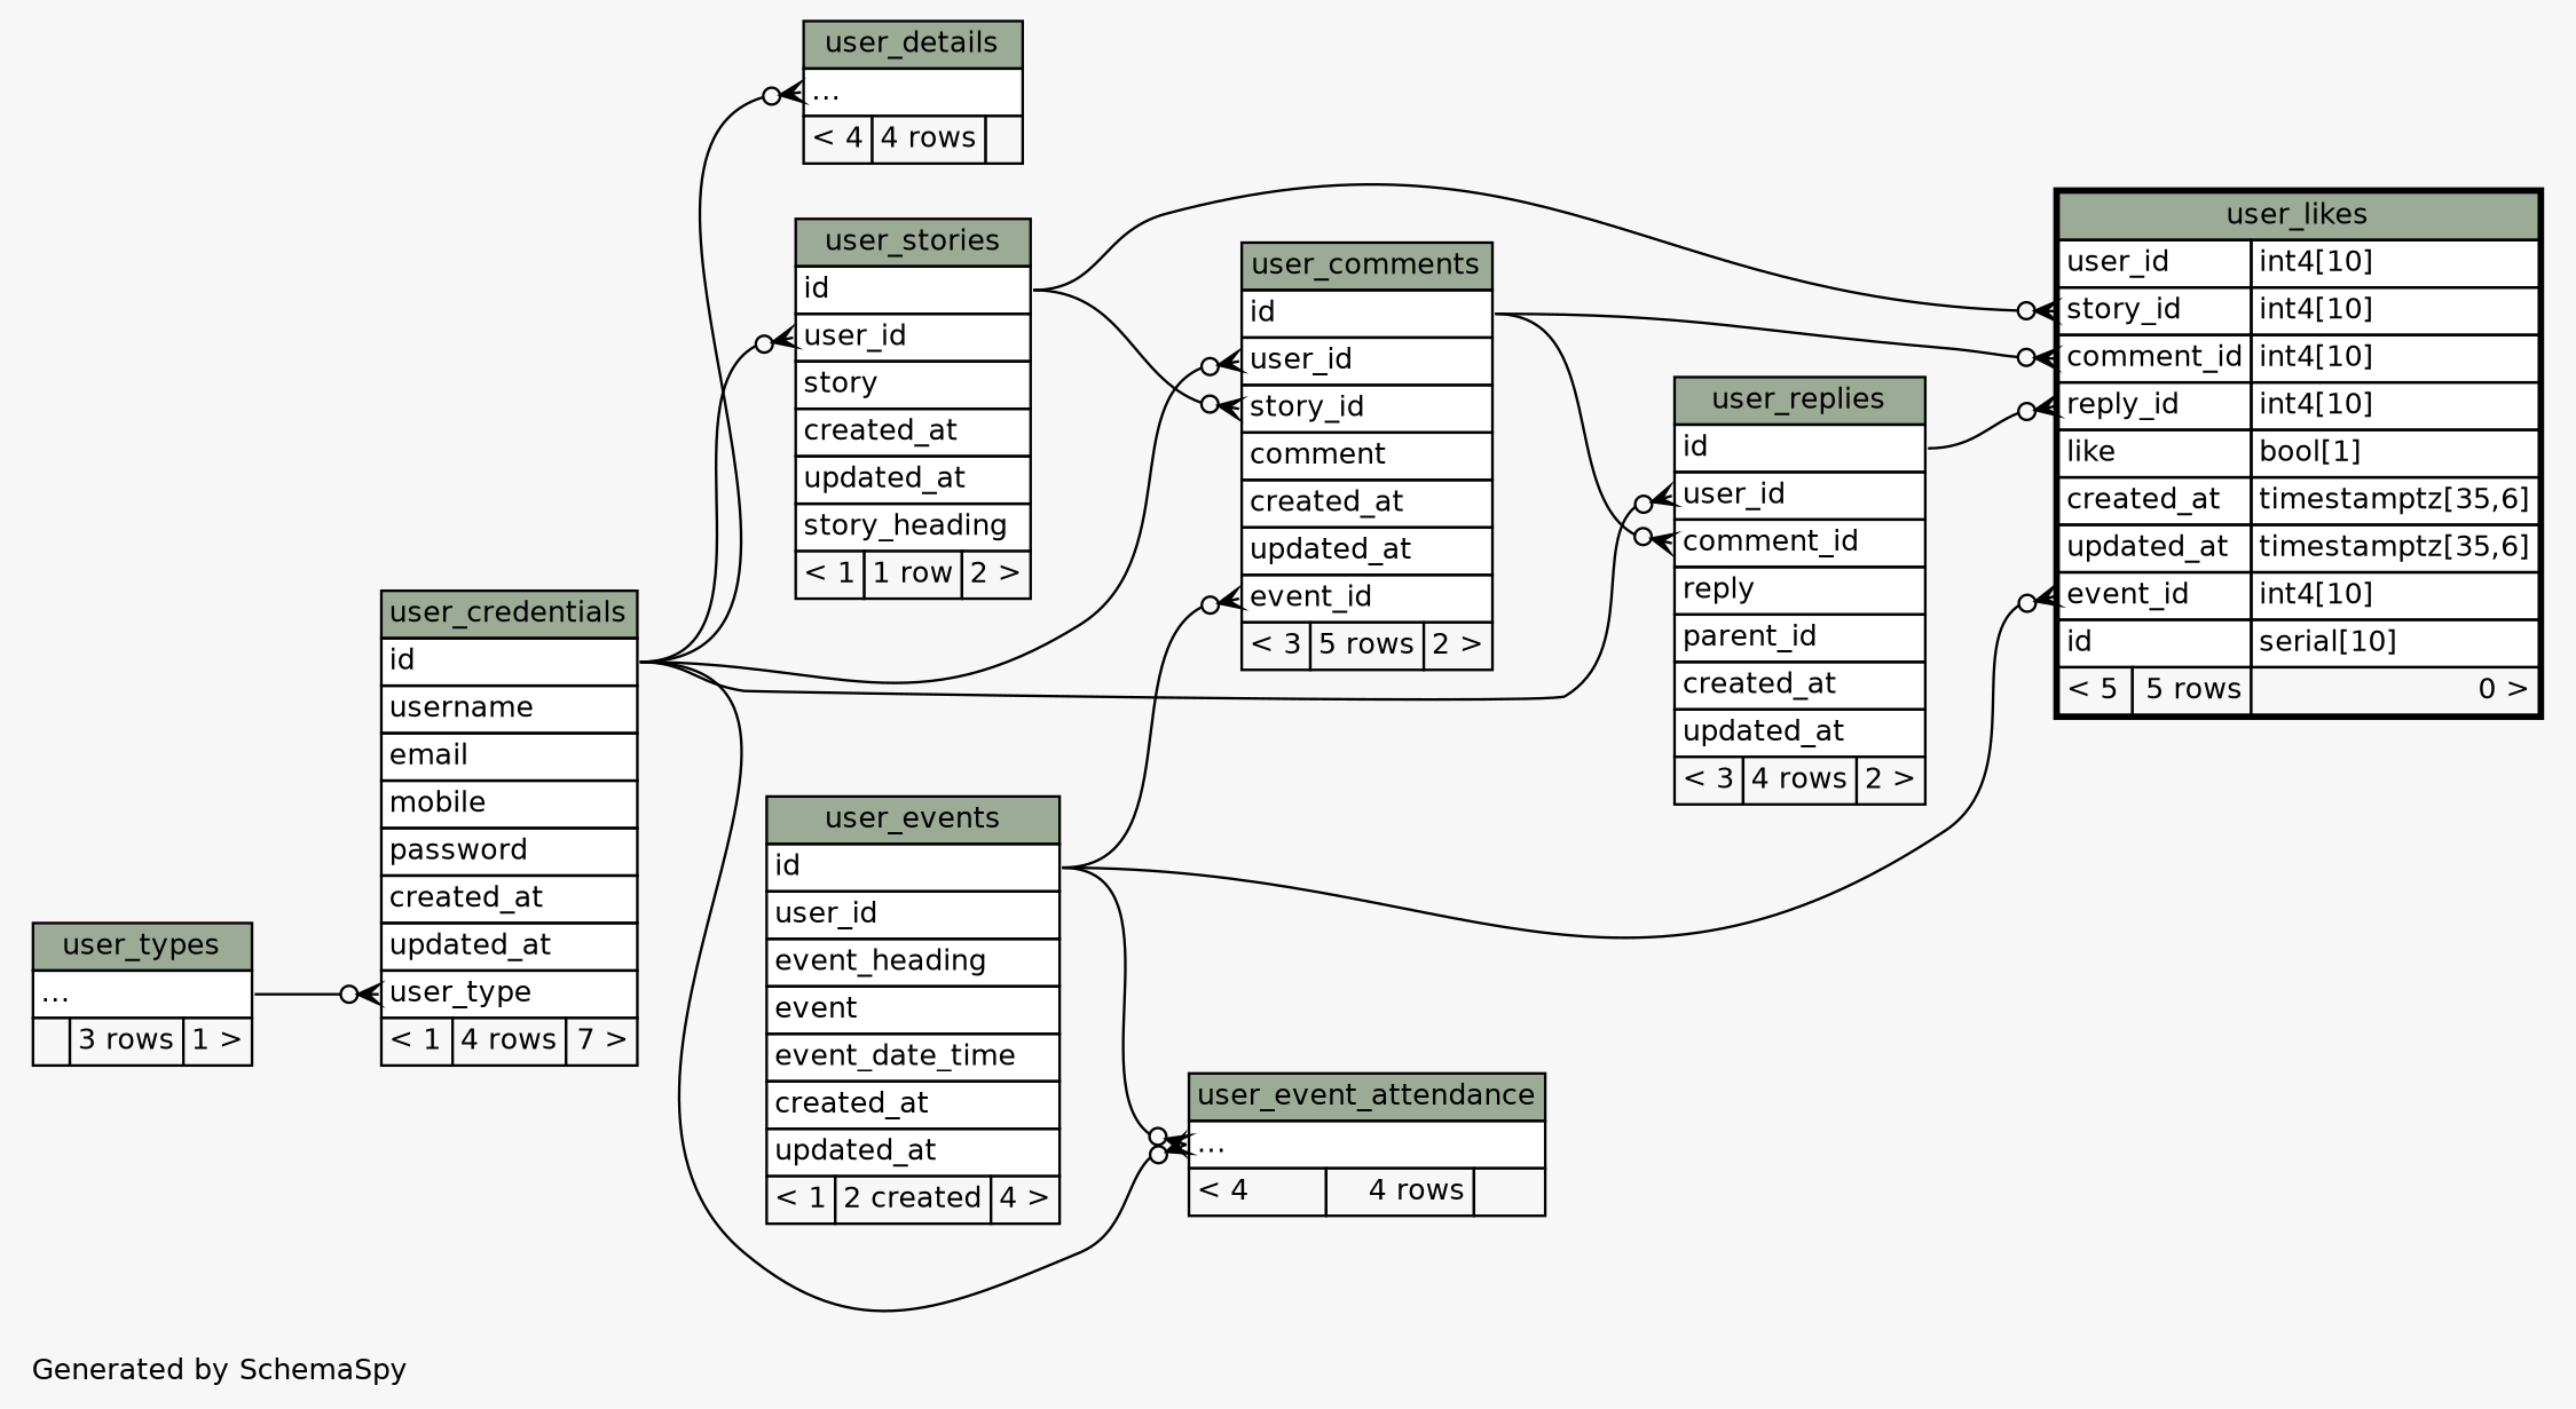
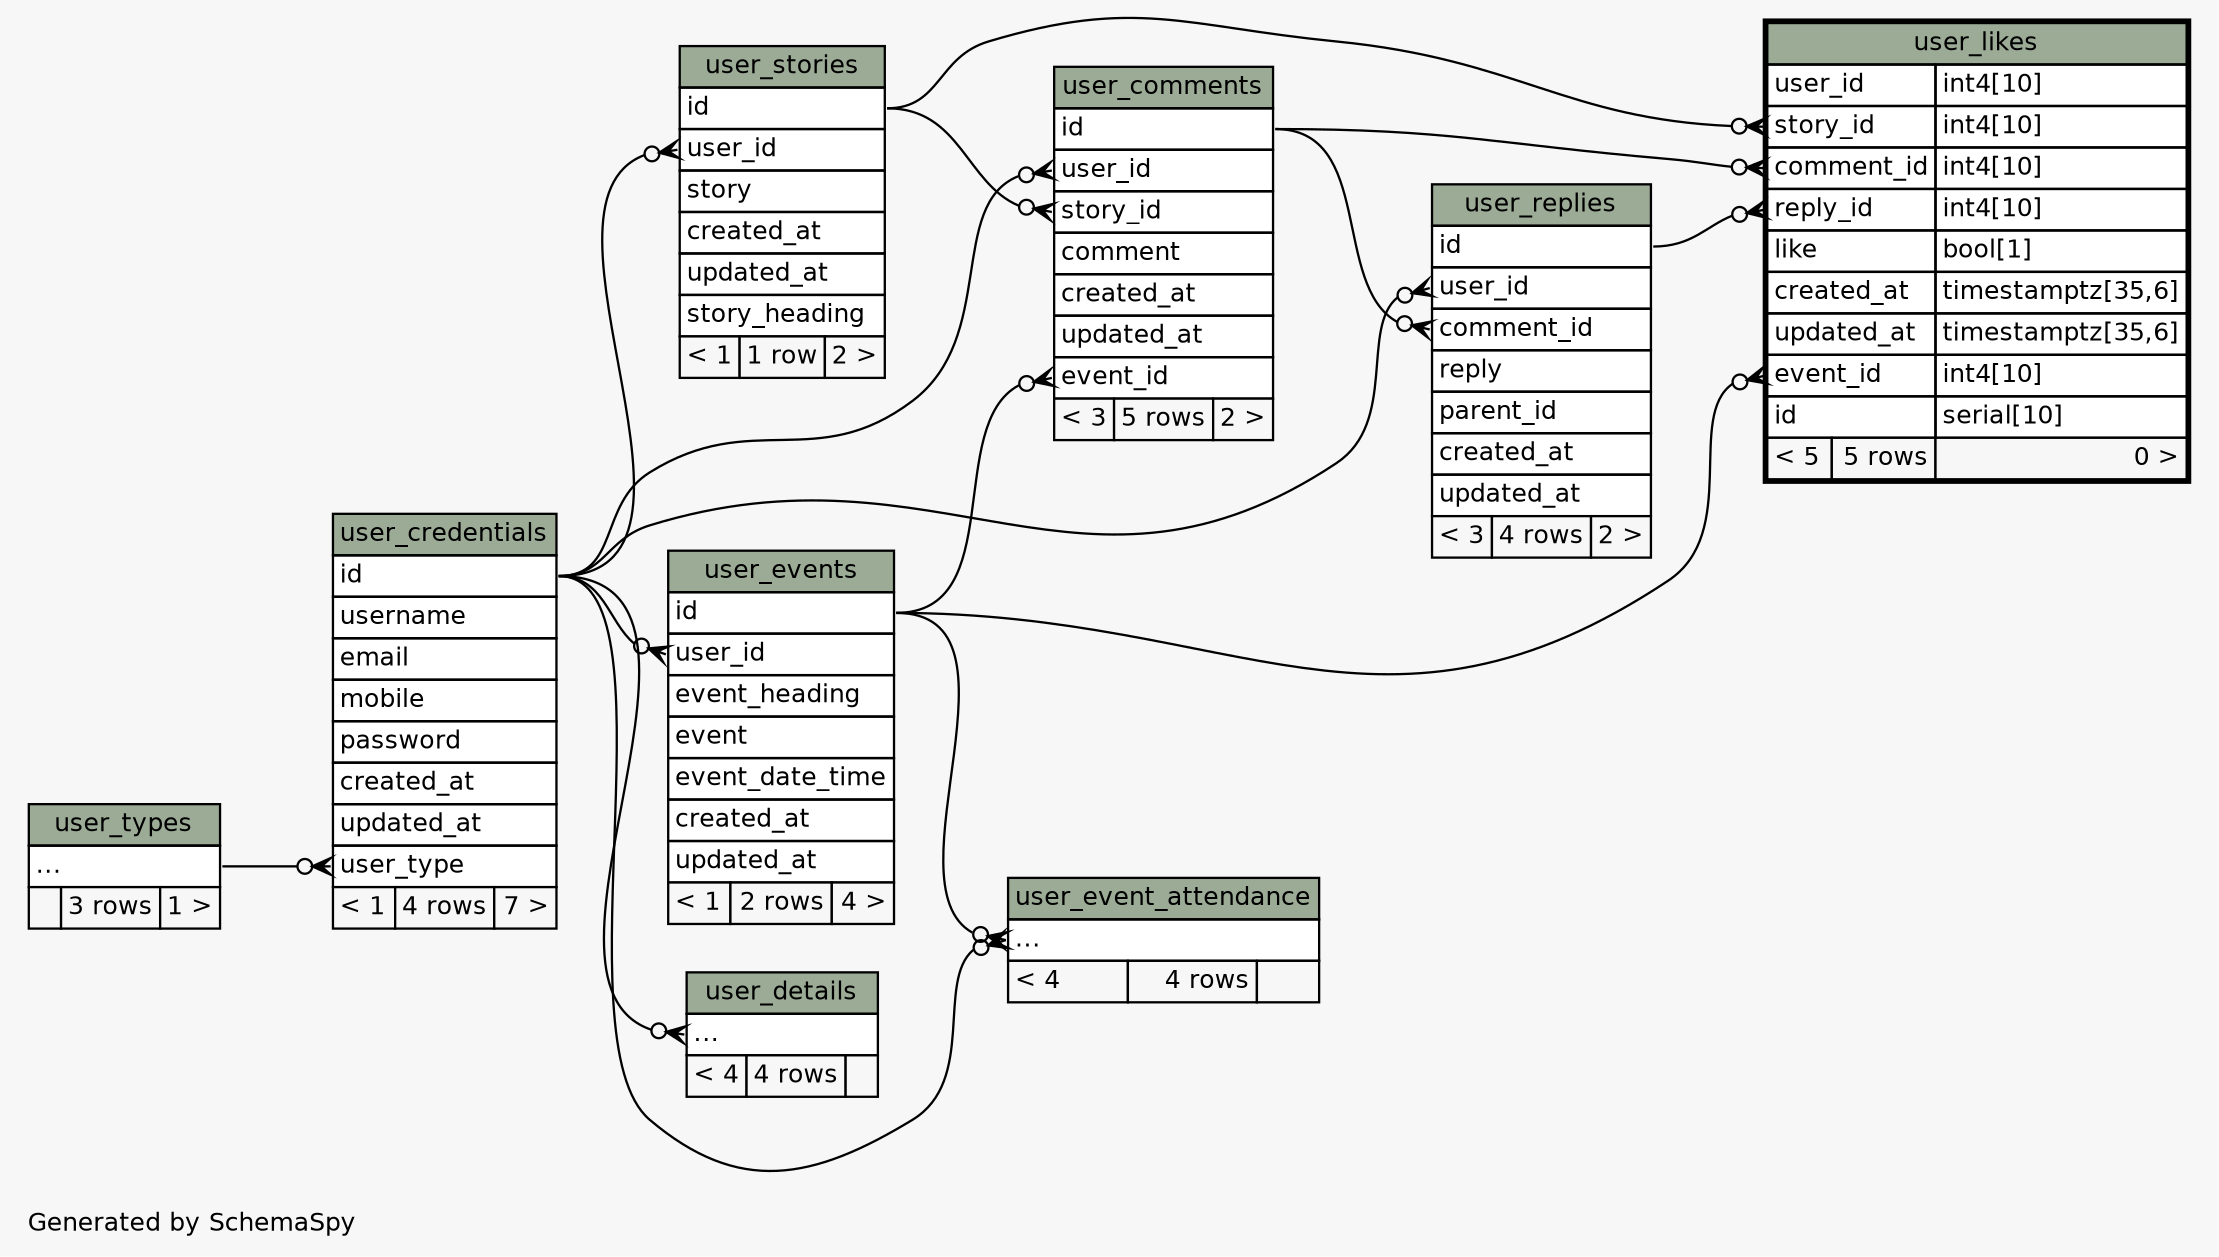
  digraph {
    bgcolor="#f7f7f7"
    fontname=Helvetica
    fontsize=11
    label="\nGenerated by SchemaSpy"
    labeljust=l
    nodesep=0.18
    rankdir=RL
    ranksep=0.46
    node [fontname=Helvetica fontsize=11 shape=plaintext]
    edge [arrowhead=none arrowsize=0.8 arrowtail=crowodot dir=back headport="id:e" tailport="user_id:w"]
    n1 [label=<     <TABLE BORDER="0" CELLBORDER="1" CELLSPACING="0" BGCOLOR="#ffffff">       <TR><TD COLSPAN="3" BGCOLOR="#9bab96" ALIGN="CENTER">user_comments</TD></TR>       <TR><TD PORT="id" COLSPAN="3" ALIGN="LEFT">id</TD></TR>       <TR><TD PORT="user_id" COLSPAN="3" ALIGN="LEFT">user_id</TD></TR>       <TR><TD PORT="story_id" COLSPAN="3" ALIGN="LEFT">story_id</TD></TR>       <TR><TD PORT="comment" COLSPAN="3" ALIGN="LEFT">comment</TD></TR>       <TR><TD PORT="created_at" COLSPAN="3" ALIGN="LEFT">created_at</TD></TR>       <TR><TD PORT="updated_at" COLSPAN="3" ALIGN="LEFT">updated_at</TD></TR>       <TR><TD PORT="event_id" COLSPAN="3" ALIGN="LEFT">event_id</TD></TR>       <TR><TD ALIGN="LEFT" BGCOLOR="#f7f7f7">&lt; 3</TD><TD ALIGN="RIGHT" BGCOLOR="#f7f7f7">5 rows</TD><TD ALIGN="RIGHT" BGCOLOR="#f7f7f7">2 &gt;</TD></TR>     </TABLE>>]
-   n2 [label=<     <TABLE BORDER="0" CELLBORDER="1" CELLSPACING="0" BGCOLOR="#ffffff">       <TR><TD COLSPAN="3" BGCOLOR="#9bab96" ALIGN="CENTER">user_events</TD></TR>       <TR><TD PORT="id" COLSPAN="3" ALIGN="LEFT">id</TD></TR>       <TR><TD PORT="user_id" COLSPAN="3" ALIGN="LEFT">user_id</TD></TR>       <TR><TD PORT="event_heading" COLSPAN="3" ALIGN="LEFT">event_heading</TD></TR>       <TR><TD PORT="event" COLSPAN="3" ALIGN="LEFT">event</TD></TR>       <TR><TD PORT="event_date_time" COLSPAN="3" ALIGN="LEFT">event_date_time</TD></TR>       <TR><TD PORT="created_at" COLSPAN="3" ALIGN="LEFT">created_at</TD></TR>       <TR><TD PORT="updated_at" COLSPAN="3" ALIGN="LEFT">updated_at</TD></TR>       <TR><TD ALIGN="LEFT" BGCOLOR="#f7f7f7">&lt; 1</TD><TD ALIGN="RIGHT" BGCOLOR="#f7f7f7">2 created</TD><TD ALIGN="RIGHT" BGCOLOR="#f7f7f7">4 &gt;</TD></TR>     </TABLE>>]
+   n2 [label=<     <TABLE BORDER="0" CELLBORDER="1" CELLSPACING="0" BGCOLOR="#ffffff">       <TR><TD COLSPAN="3" BGCOLOR="#9bab96" ALIGN="CENTER">user_events</TD></TR>       <TR><TD PORT="id" COLSPAN="3" ALIGN="LEFT">id</TD></TR>       <TR><TD PORT="user_id" COLSPAN="3" ALIGN="LEFT">user_id</TD></TR>       <TR><TD PORT="event_heading" COLSPAN="3" ALIGN="LEFT">event_heading</TD></TR>       <TR><TD PORT="event" COLSPAN="3" ALIGN="LEFT">event</TD></TR>       <TR><TD PORT="event_date_time" COLSPAN="3" ALIGN="LEFT">event_date_time</TD></TR>       <TR><TD PORT="created_at" COLSPAN="3" ALIGN="LEFT">created_at</TD></TR>       <TR><TD PORT="updated_at" COLSPAN="3" ALIGN="LEFT">updated_at</TD></TR>       <TR><TD ALIGN="LEFT" BGCOLOR="#f7f7f7">&lt; 1</TD><TD ALIGN="RIGHT" BGCOLOR="#f7f7f7">2 rows</TD><TD ALIGN="RIGHT" BGCOLOR="#f7f7f7">4 &gt;</TD></TR>     </TABLE>>]
    n3 [label=<     <TABLE BORDER="0" CELLBORDER="1" CELLSPACING="0" BGCOLOR="#ffffff">       <TR><TD COLSPAN="3" BGCOLOR="#9bab96" ALIGN="CENTER">user_stories</TD></TR>       <TR><TD PORT="id" COLSPAN="3" ALIGN="LEFT">id</TD></TR>       <TR><TD PORT="user_id" COLSPAN="3" ALIGN="LEFT">user_id</TD></TR>       <TR><TD PORT="story" COLSPAN="3" ALIGN="LEFT">story</TD></TR>       <TR><TD PORT="created_at" COLSPAN="3" ALIGN="LEFT">created_at</TD></TR>       <TR><TD PORT="updated_at" COLSPAN="3" ALIGN="LEFT">updated_at</TD></TR>       <TR><TD PORT="story_heading" COLSPAN="3" ALIGN="LEFT">story_heading</TD></TR>       <TR><TD ALIGN="LEFT" BGCOLOR="#f7f7f7">&lt; 1</TD><TD ALIGN="RIGHT" BGCOLOR="#f7f7f7">1 row</TD><TD ALIGN="RIGHT" BGCOLOR="#f7f7f7">2 &gt;</TD></TR>     </TABLE>>]
    n4 [label=<     <TABLE BORDER="0" CELLBORDER="1" CELLSPACING="0" BGCOLOR="#ffffff">       <TR><TD COLSPAN="3" BGCOLOR="#9bab96" ALIGN="CENTER">user_credentials</TD></TR>       <TR><TD PORT="id" COLSPAN="3" ALIGN="LEFT">id</TD></TR>       <TR><TD PORT="username" COLSPAN="3" ALIGN="LEFT">username</TD></TR>       <TR><TD PORT="email" COLSPAN="3" ALIGN="LEFT">email</TD></TR>       <TR><TD PORT="mobile" COLSPAN="3" ALIGN="LEFT">mobile</TD></TR>       <TR><TD PORT="password" COLSPAN="3" ALIGN="LEFT">password</TD></TR>       <TR><TD PORT="created_at" COLSPAN="3" ALIGN="LEFT">created_at</TD></TR>       <TR><TD PORT="updated_at" COLSPAN="3" ALIGN="LEFT">updated_at</TD></TR>       <TR><TD PORT="user_type" COLSPAN="3" ALIGN="LEFT">user_type</TD></TR>       <TR><TD ALIGN="LEFT" BGCOLOR="#f7f7f7">&lt; 1</TD><TD ALIGN="RIGHT" BGCOLOR="#f7f7f7">4 rows</TD><TD ALIGN="RIGHT" BGCOLOR="#f7f7f7">7 &gt;</TD></TR>     </TABLE>>]
    n5 [label=<     <TABLE BORDER="0" CELLBORDER="1" CELLSPACING="0" BGCOLOR="#ffffff">       <TR><TD COLSPAN="3" BGCOLOR="#9bab96" ALIGN="CENTER">user_types</TD></TR>       <TR><TD PORT="elipses" COLSPAN="3" ALIGN="LEFT">...</TD></TR>       <TR><TD ALIGN="LEFT" BGCOLOR="#f7f7f7">  </TD><TD ALIGN="RIGHT" BGCOLOR="#f7f7f7">3 rows</TD><TD ALIGN="RIGHT" BGCOLOR="#f7f7f7">1 &gt;</TD></TR>     </TABLE>>]
    n6 [label=<     <TABLE BORDER="0" CELLBORDER="1" CELLSPACING="0" BGCOLOR="#ffffff">       <TR><TD COLSPAN="3" BGCOLOR="#9bab96" ALIGN="CENTER">user_details</TD></TR>       <TR><TD PORT="elipses" COLSPAN="3" ALIGN="LEFT">...</TD></TR>       <TR><TD ALIGN="LEFT" BGCOLOR="#f7f7f7">&lt; 4</TD><TD ALIGN="RIGHT" BGCOLOR="#f7f7f7">4 rows</TD><TD ALIGN="RIGHT" BGCOLOR="#f7f7f7">  </TD></TR>     </TABLE>>]
    n7 [label=<     <TABLE BORDER="0" CELLBORDER="1" CELLSPACING="0" BGCOLOR="#ffffff">       <TR><TD COLSPAN="3" BGCOLOR="#9bab96" ALIGN="CENTER">user_event_attendance</TD></TR>       <TR><TD PORT="elipses" COLSPAN="3" ALIGN="LEFT">...</TD></TR>       <TR><TD ALIGN="LEFT" BGCOLOR="#f7f7f7">&lt; 4</TD><TD ALIGN="RIGHT" BGCOLOR="#f7f7f7">4 rows</TD><TD ALIGN="RIGHT" BGCOLOR="#f7f7f7">  </TD></TR>     </TABLE>>]
    n8 [label=<     <TABLE BORDER="2" CELLBORDER="1" CELLSPACING="0" BGCOLOR="#ffffff">       <TR><TD COLSPAN="3" BGCOLOR="#9bab96" ALIGN="CENTER">user_likes</TD></TR>       <TR><TD PORT="user_id" COLSPAN="2" ALIGN="LEFT">user_id</TD><TD PORT="user_id.type" ALIGN="LEFT">int4[10]</TD></TR>       <TR><TD PORT="story_id" COLSPAN="2" ALIGN="LEFT">story_id</TD><TD PORT="story_id.type" ALIGN="LEFT">int4[10]</TD></TR>       <TR><TD PORT="comment_id" COLSPAN="2" ALIGN="LEFT">comment_id</TD><TD PORT="comment_id.type" ALIGN="LEFT">int4[10]</TD></TR>       <TR><TD PORT="reply_id" COLSPAN="2" ALIGN="LEFT">reply_id</TD><TD PORT="reply_id.type" ALIGN="LEFT">int4[10]</TD></TR>       <TR><TD PORT="like" COLSPAN="2" ALIGN="LEFT">like</TD><TD PORT="like.type" ALIGN="LEFT">bool[1]</TD></TR>       <TR><TD PORT="created_at" COLSPAN="2" ALIGN="LEFT">created_at</TD><TD PORT="created_at.type" ALIGN="LEFT">timestamptz[35,6]</TD></TR>       <TR><TD PORT="updated_at" COLSPAN="2" ALIGN="LEFT">updated_at</TD><TD PORT="updated_at.type" ALIGN="LEFT">timestamptz[35,6]</TD></TR>       <TR><TD PORT="event_id" COLSPAN="2" ALIGN="LEFT">event_id</TD><TD PORT="event_id.type" ALIGN="LEFT">int4[10]</TD></TR>       <TR><TD PORT="id" COLSPAN="2" ALIGN="LEFT">id</TD><TD PORT="id.type" ALIGN="LEFT">serial[10]</TD></TR>       <TR><TD ALIGN="LEFT" BGCOLOR="#f7f7f7">&lt; 5</TD><TD ALIGN="RIGHT" BGCOLOR="#f7f7f7">5 rows</TD><TD ALIGN="RIGHT" BGCOLOR="#f7f7f7">0 &gt;</TD></TR>     </TABLE>>]
    n9 [label=<     <TABLE BORDER="0" CELLBORDER="1" CELLSPACING="0" BGCOLOR="#ffffff">       <TR><TD COLSPAN="3" BGCOLOR="#9bab96" ALIGN="CENTER">user_replies</TD></TR>       <TR><TD PORT="id" COLSPAN="3" ALIGN="LEFT">id</TD></TR>       <TR><TD PORT="user_id" COLSPAN="3" ALIGN="LEFT">user_id</TD></TR>       <TR><TD PORT="comment_id" COLSPAN="3" ALIGN="LEFT">comment_id</TD></TR>       <TR><TD PORT="reply" COLSPAN="3" ALIGN="LEFT">reply</TD></TR>       <TR><TD PORT="parent_id" COLSPAN="3" ALIGN="LEFT">parent_id</TD></TR>       <TR><TD PORT="created_at" COLSPAN="3" ALIGN="LEFT">created_at</TD></TR>       <TR><TD PORT="updated_at" COLSPAN="3" ALIGN="LEFT">updated_at</TD></TR>       <TR><TD ALIGN="LEFT" BGCOLOR="#f7f7f7">&lt; 3</TD><TD ALIGN="RIGHT" BGCOLOR="#f7f7f7">4 rows</TD><TD ALIGN="RIGHT" BGCOLOR="#f7f7f7">2 &gt;</TD></TR>     </TABLE>>]
    n1 -> n2 [tailport="event_id:w"]
    n1 -> n3 [tailport="story_id:w"]
    n1 -> n4
+   n2 -> n4
    n3 -> n4
    n4 -> n5 [headport="elipses:e" tailport="user_type:w"]
    n6 -> n4 [tailport="elipses:w"]
    n7 -> n2 [tailport="elipses:w"]
    n7 -> n4 [tailport="elipses:w"]
    n8 -> n1 [tailport="comment_id:w"]
    n8 -> n2 [tailport="event_id:w"]
    n8 -> n3 [tailport="story_id:w"]
    n8 -> n9 [tailport="reply_id:w"]
    n9 -> n1 [tailport="comment_id:w"]
    n9 -> n4
  }
